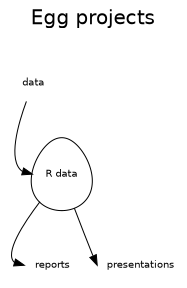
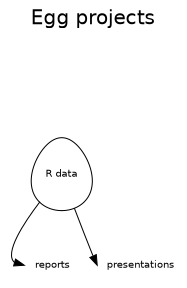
  digraph {
    fontname=helvetica
    fontsize=20
    label="Egg projects"
    labelloc=top
    rankdir=TB
    node [fontname=helvetica fontsize=10 shape=none]
    edge [headport=w]
    n1 [height=1 label="R data" shape=egg]
    reports
    presentations
-   data
    n1 -> reports
    n1 -> presentations
-   data -> n1
  }
